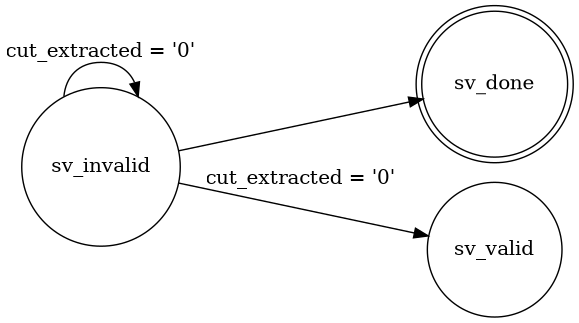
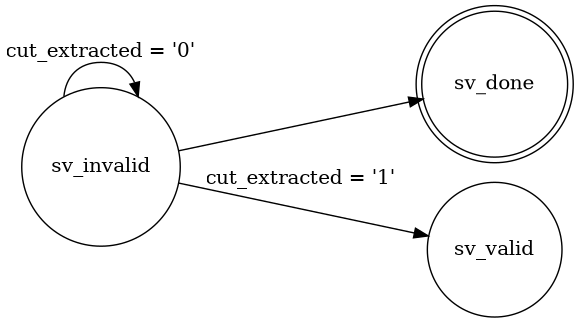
  digraph {
    rankdir=LR
    node [shape=circle]
    sv_done [shape=doublecircle]
    sv_invalid
    sv_valid
    sv_invalid -> sv_done
    sv_invalid -> sv_invalid [label="cut_extracted = '0'"]
-   sv_invalid -> sv_valid [label="cut_extracted = '0'"]
+   sv_invalid -> sv_valid [label="cut_extracted = '1'"]
  }
